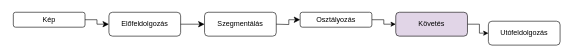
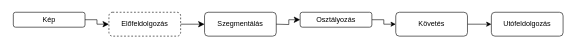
  <mxCell id="0" />
  <mxCell id="1" parent="0" />
- <mxCell id="2" value="Előfeldolgozás" style="rounded=1;whiteSpace=wrap;html=1;fontSize=12;glass=0;strokeWidth=1;shadow=0;" parent="1" vertex="1"><mxGeometry x="180" y="20" width="120" height="40" as="geometry" /></mxCell>
+ <mxCell id="2" value="Előfeldolgozás" style="rounded=1;whiteSpace=wrap;html=1;fontSize=12;glass=0;strokeWidth=1;shadow=0;dashed=1;" parent="1" vertex="1"><mxGeometry x="180" y="20" width="120" height="40" as="geometry" /></mxCell>
  <mxCell id="3" value="Szegmentálás" style="rounded=1;whiteSpace=wrap;html=1;fontSize=12;glass=0;strokeWidth=1;shadow=0;" parent="1" vertex="1"><mxGeometry x="340" y="20" width="120" height="40" as="geometry" /></mxCell>
  <mxCell id="4" value="" style="rounded=0;html=1;jettySize=auto;orthogonalLoop=1;fontSize=11;endArrow=classic;endFill=1;endSize=8;strokeWidth=1;shadow=0;labelBackgroundColor=none;edgeStyle=orthogonalEdgeStyle;entryX=0;entryY=0.5;entryDx=0;entryDy=0;" parent="1" source="2" target="3" edge="1"><mxGeometry relative="1" as="geometry"><mxPoint x="520" y="40" as="sourcePoint" /><mxPoint x="300" y="40" as="targetPoint" /></mxGeometry></mxCell>
  <mxCell id="5" value="Kép" style="rounded=1;whiteSpace=wrap;html=1;fontSize=12;glass=0;strokeWidth=1;shadow=0;" vertex="1" parent="1"><mxGeometry x="20" y="20" width="120" height="25" as="geometry" /></mxCell>
  <mxCell id="6" value="" style="rounded=0;html=1;jettySize=auto;orthogonalLoop=1;fontSize=11;endArrow=classic;endFill=1;endSize=8;strokeWidth=1;shadow=0;labelBackgroundColor=none;edgeStyle=orthogonalEdgeStyle;entryX=0;entryY=0.5;entryDx=0;entryDy=0;" edge="1" parent="1" source="5" target="2"><mxGeometry relative="1" as="geometry"><mxPoint x="350" y="40" as="sourcePoint" /><mxPoint x="130" y="40" as="targetPoint" /></mxGeometry></mxCell>
  <mxCell id="7" value="" style="edgeStyle=orthogonalEdgeStyle;rounded=0;orthogonalLoop=1;jettySize=auto;html=1;" edge="1" parent="1" source="8" target="10"><mxGeometry relative="1" as="geometry" /></mxCell>
  <mxCell id="8" value="Osztályozás" style="rounded=1;whiteSpace=wrap;html=1;fontSize=12;glass=0;strokeWidth=1;shadow=0;" vertex="1" parent="1"><mxGeometry x="500" y="20" width="120" height="25" as="geometry" /></mxCell>
  <mxCell id="9" value="" style="edgeStyle=orthogonalEdgeStyle;rounded=0;orthogonalLoop=1;jettySize=auto;html=1;" edge="1" parent="1" source="10" target="11"><mxGeometry relative="1" as="geometry" /></mxCell>
- <mxCell id="10" value="Követés" style="rounded=1;whiteSpace=wrap;html=1;fontSize=12;glass=0;strokeWidth=1;shadow=0;fillColor=#e1d5e7;" vertex="1" parent="1"><mxGeometry x="660" y="20" width="120" height="40" as="geometry" /></mxCell>
- <mxCell id="11" value="Utófeldolgozás" style="rounded=1;whiteSpace=wrap;html=1;fontSize=12;glass=0;strokeWidth=1;shadow=0;" vertex="1" parent="1"><mxGeometry x="815" y="35" width="120" height="40" as="geometry" /></mxCell>
+ <mxCell id="10" value="Követés" style="rounded=1;whiteSpace=wrap;html=1;fontSize=12;glass=0;strokeWidth=1;shadow=0;" vertex="1" parent="1"><mxGeometry x="660" y="20" width="120" height="40" as="geometry" /></mxCell>
+ <mxCell id="11" value="Utófeldolgozás" style="rounded=1;whiteSpace=wrap;html=1;fontSize=12;glass=0;strokeWidth=1;shadow=0;" vertex="1" parent="1"><mxGeometry x="820" y="20" width="120" height="40" as="geometry" /></mxCell>
  <mxCell id="12" value="" style="rounded=0;html=1;jettySize=auto;orthogonalLoop=1;fontSize=11;endArrow=classic;endFill=1;endSize=8;strokeWidth=1;shadow=0;labelBackgroundColor=none;edgeStyle=orthogonalEdgeStyle;entryX=0;entryY=0.5;entryDx=0;entryDy=0;" edge="1" parent="1" target="8"><mxGeometry relative="1" as="geometry"><mxPoint x="460" y="40" as="sourcePoint" /><mxPoint x="460" y="40" as="targetPoint" /></mxGeometry></mxCell>
